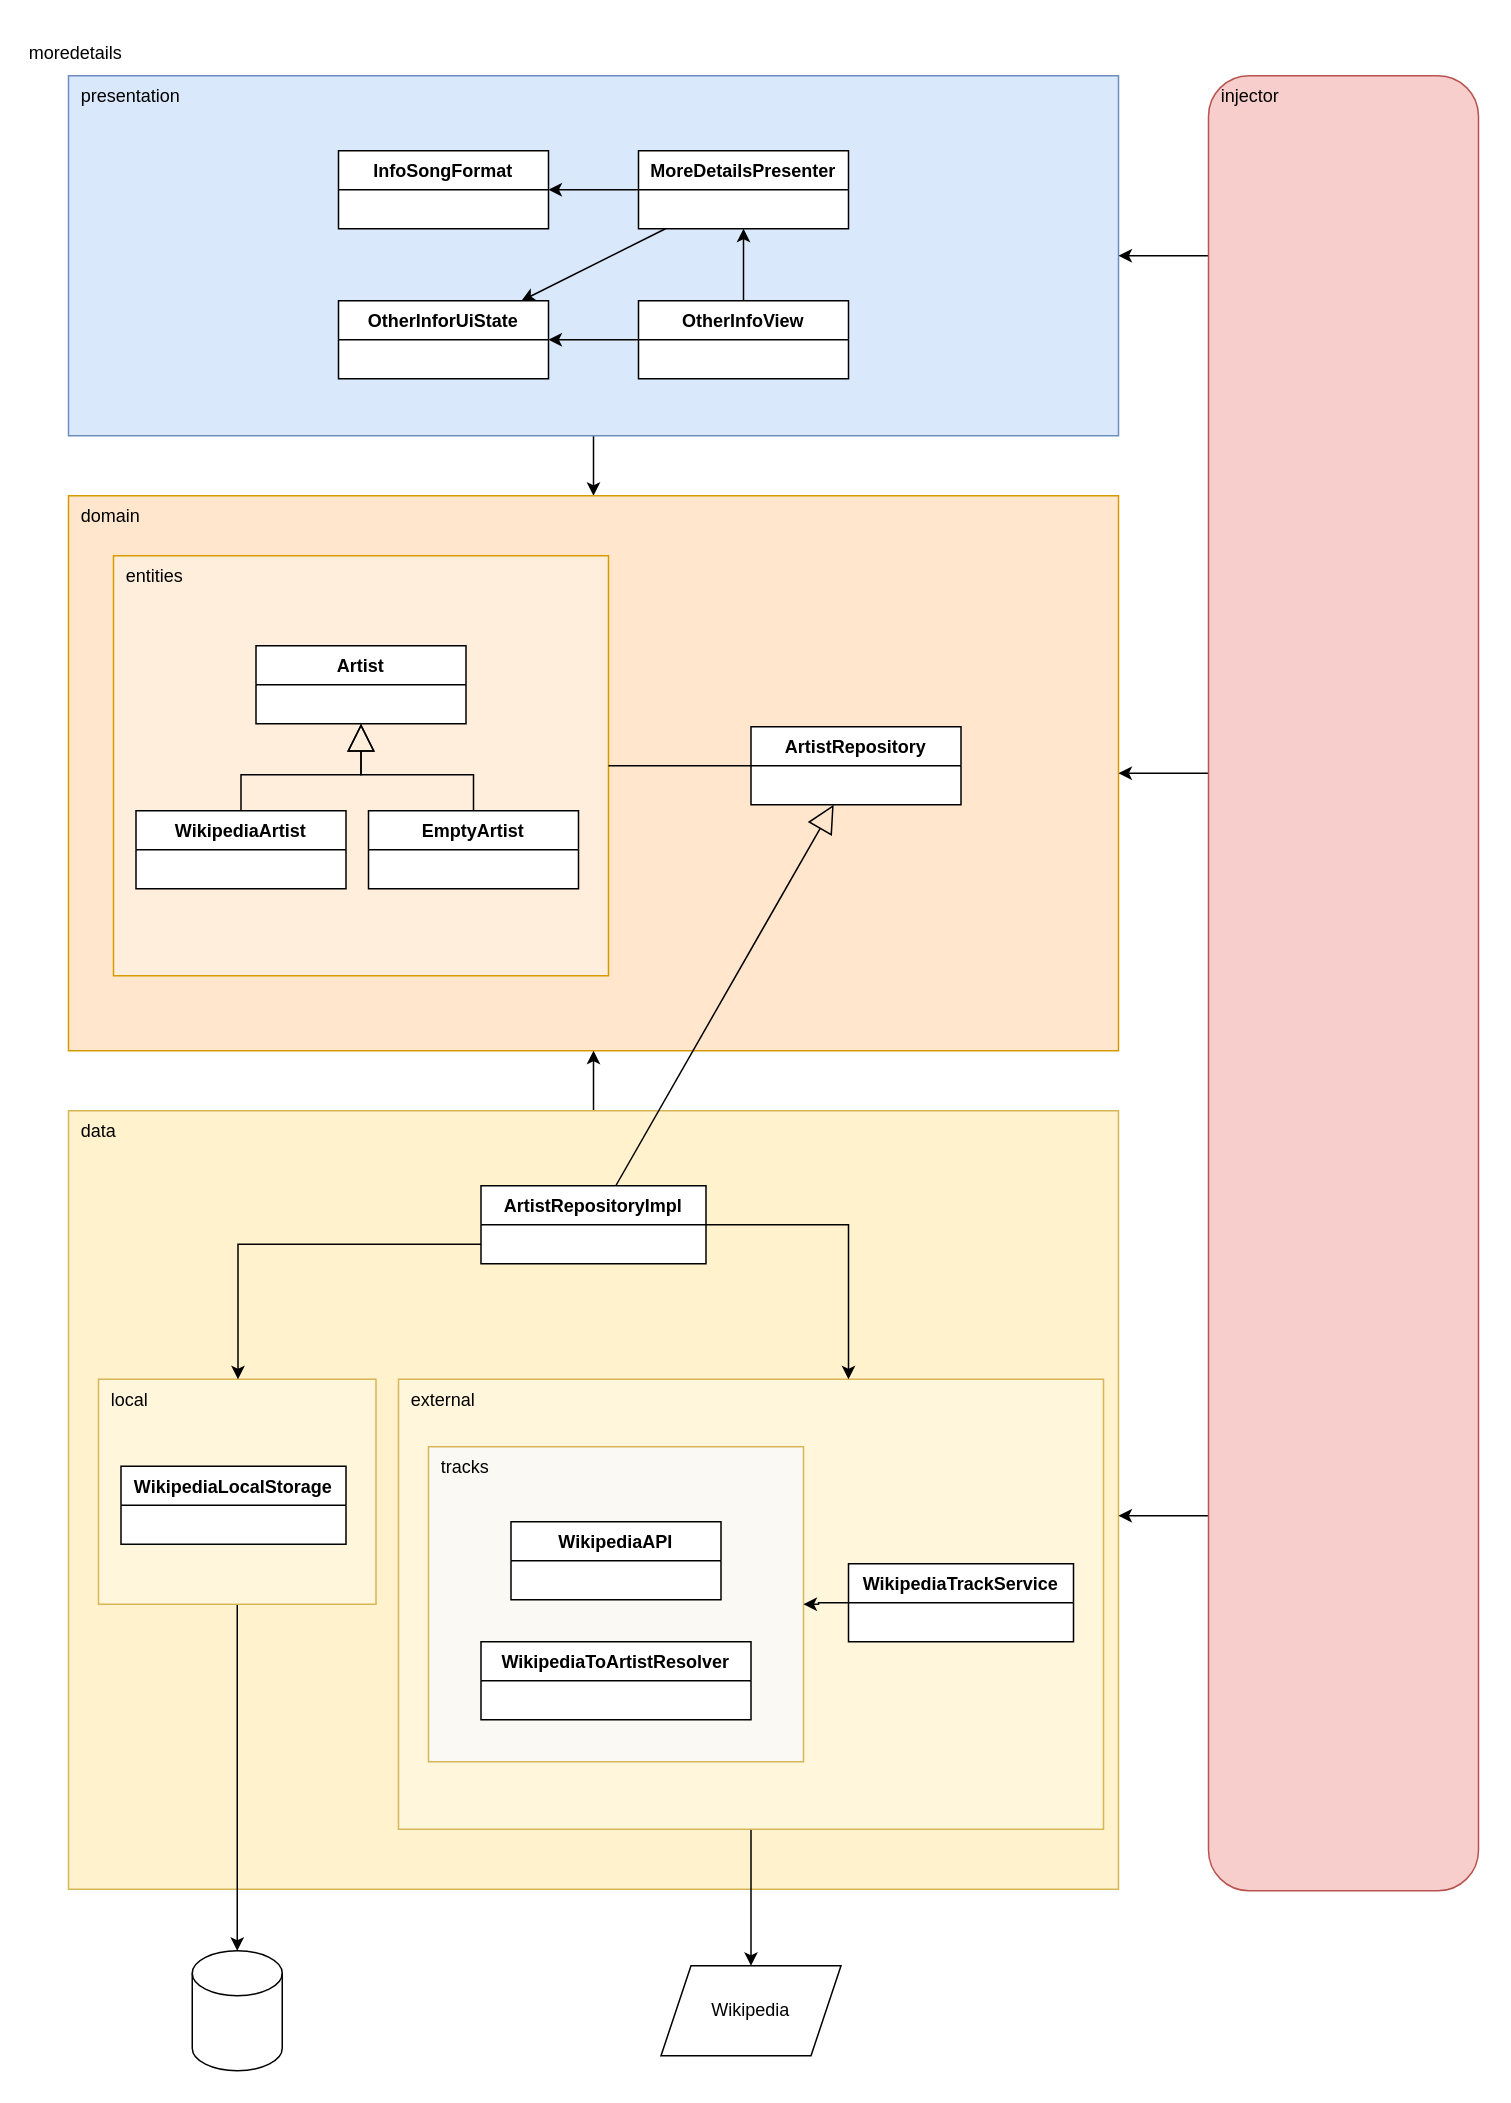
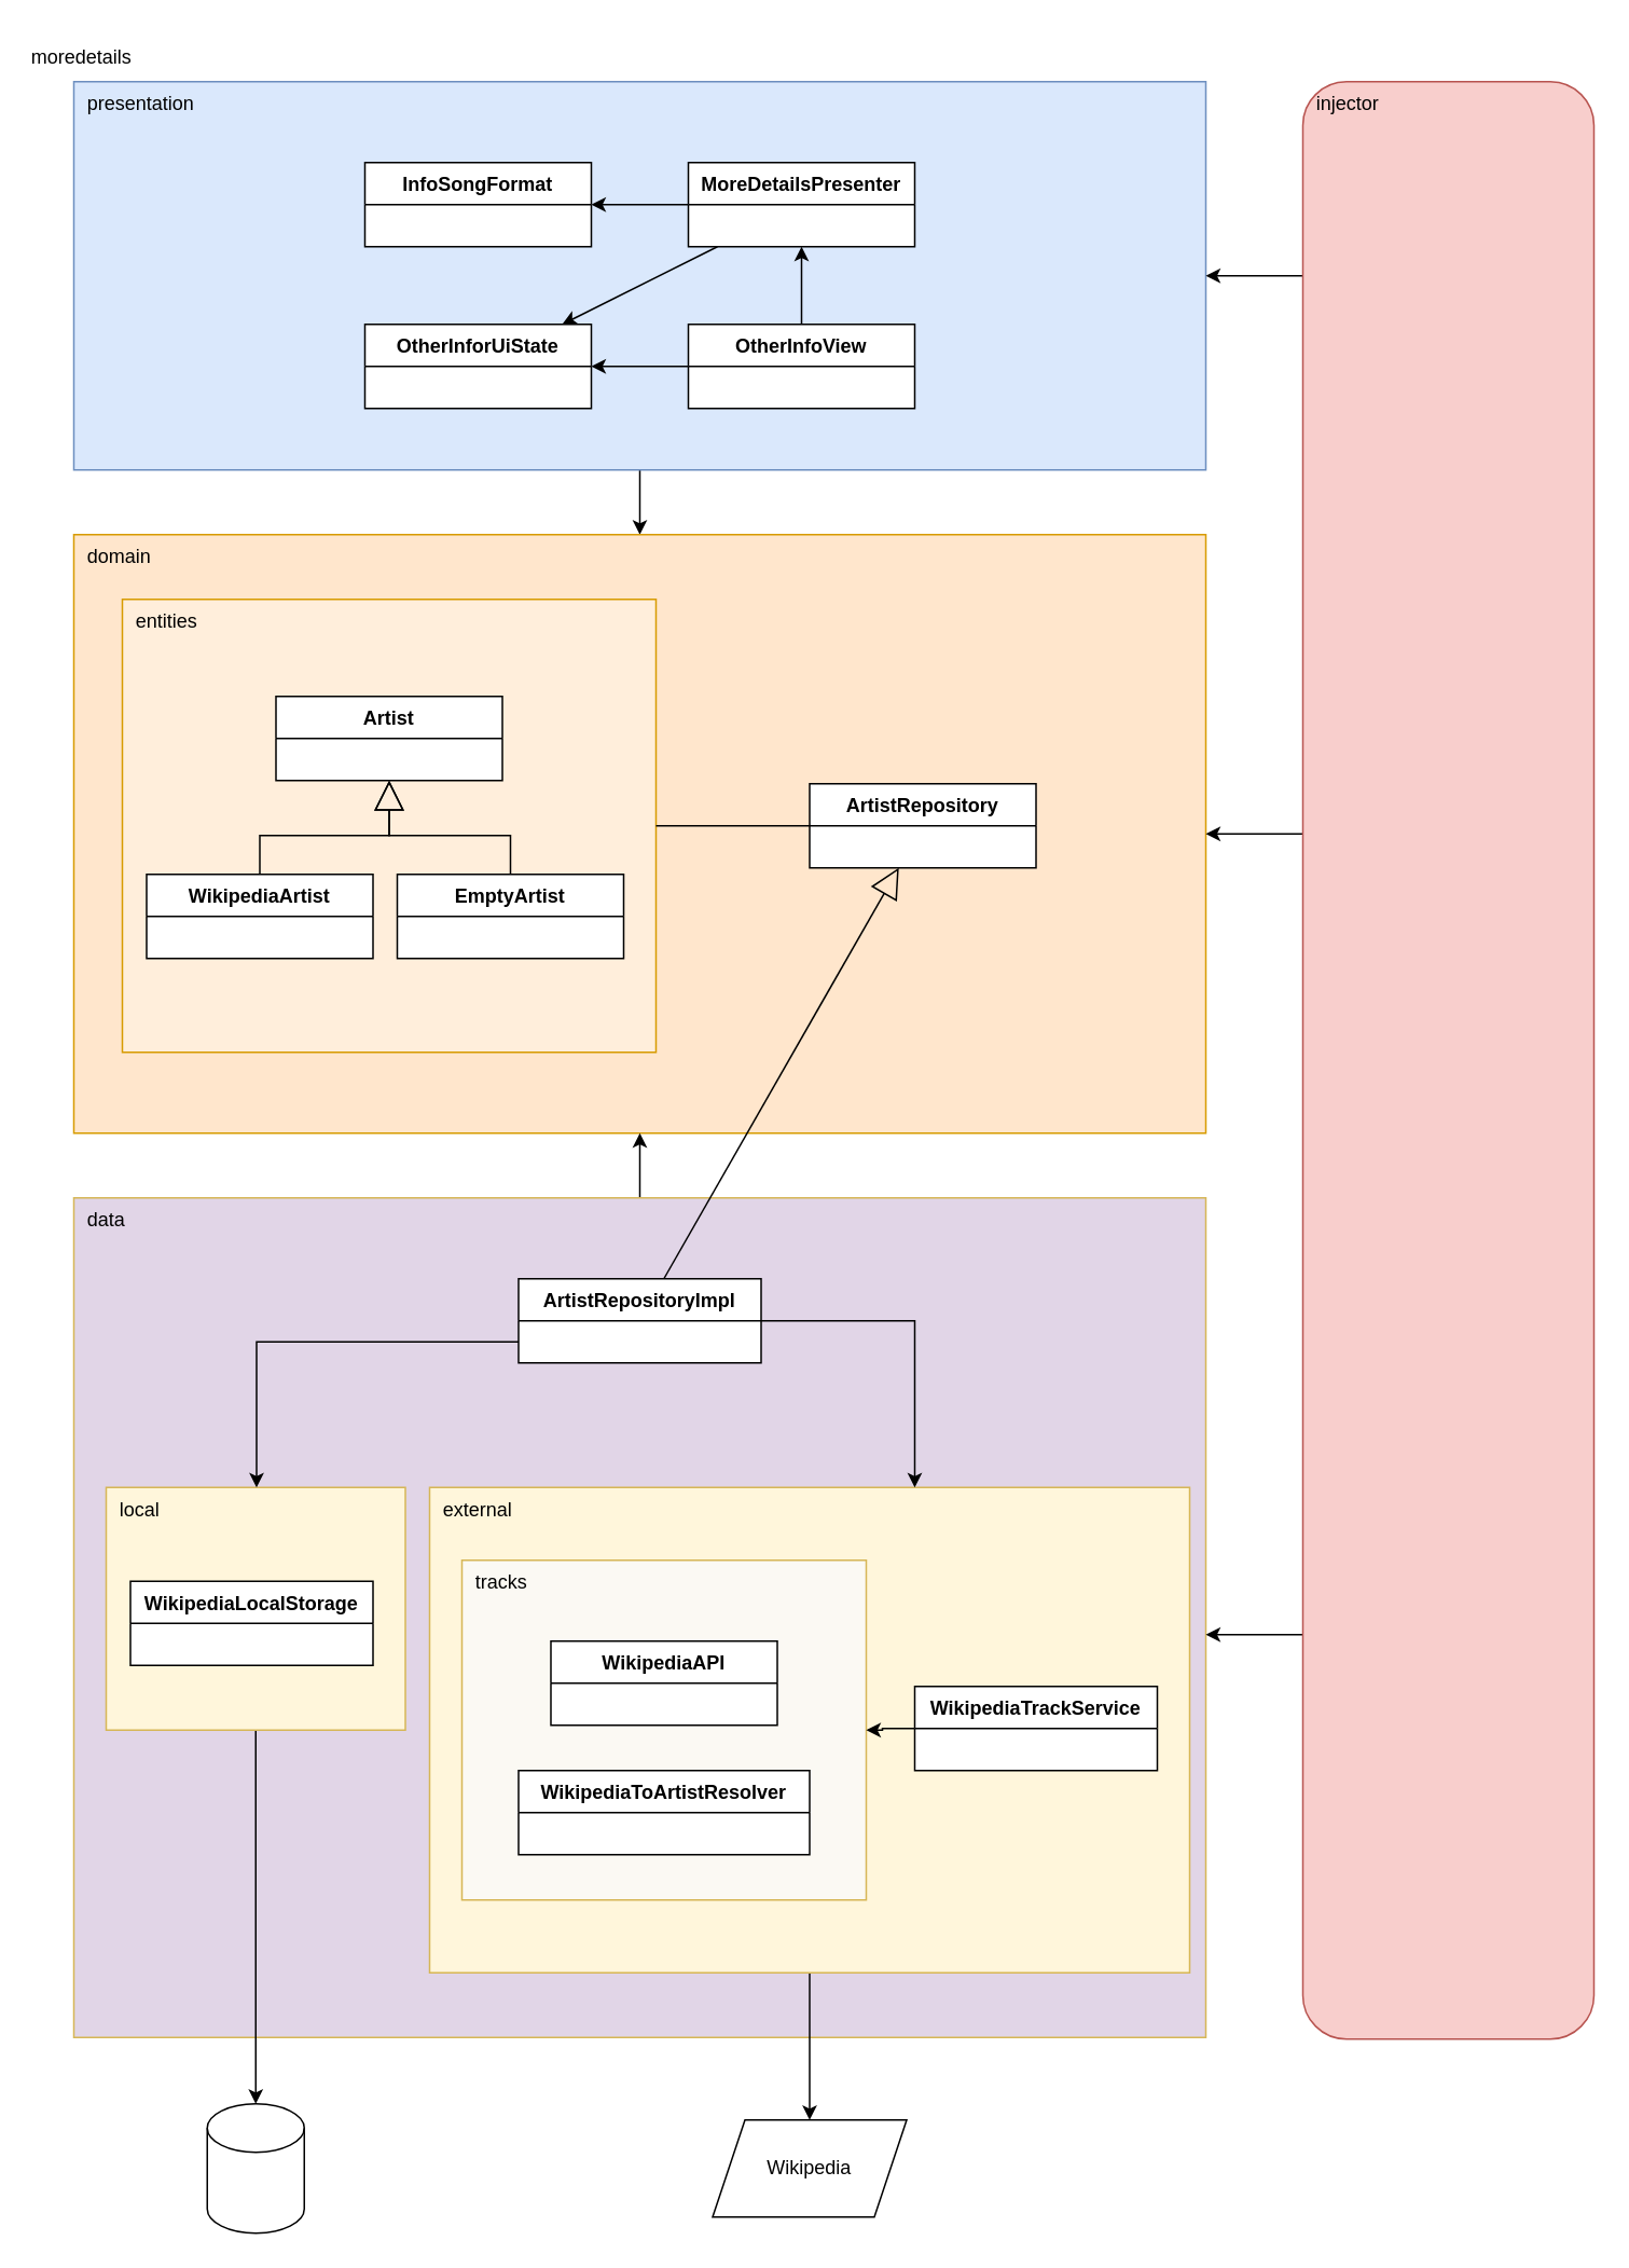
  <mxCell id="0" />
  <mxCell id="1" parent="0" />
  <mxCell id="2" style="edgeStyle=orthogonalEdgeStyle;rounded=0;orthogonalLoop=1;jettySize=auto;html=1;" edge="1" parent="1" source="3" target="4"><mxGeometry relative="1" as="geometry" /></mxCell>
  <mxCell id="3" value="&amp;nbsp; presentation" style="rounded=0;whiteSpace=wrap;html=1;align=left;verticalAlign=top;fillColor=#dae8fc;strokeColor=#6c8ebf;" vertex="1" parent="1"><mxGeometry x="45" y="50" width="700" height="240" as="geometry" /></mxCell>
  <mxCell id="4" value="&amp;nbsp; domain" style="rounded=0;whiteSpace=wrap;html=1;align=left;verticalAlign=top;fillColor=#ffe6cc;strokeColor=#d79b00;" vertex="1" parent="1"><mxGeometry x="45" y="330" width="700" height="370" as="geometry" /></mxCell>
  <mxCell id="5" style="edgeStyle=orthogonalEdgeStyle;rounded=0;orthogonalLoop=1;jettySize=auto;html=1;" edge="1" parent="1" source="6" target="4"><mxGeometry relative="1" as="geometry" /></mxCell>
- <mxCell id="6" value="&amp;nbsp; data" style="rounded=0;whiteSpace=wrap;html=1;align=left;verticalAlign=top;fillColor=#fff2cc;strokeColor=#d6b656;" vertex="1" parent="1"><mxGeometry x="45" y="740" width="700" height="519" as="geometry" /></mxCell>
+ <mxCell id="6" value="&amp;nbsp; data" style="rounded=0;whiteSpace=wrap;html=1;align=left;verticalAlign=top;fillColor=#e1d5e7;strokeColor=#d6b656;" vertex="1" parent="1"><mxGeometry x="45" y="740" width="700" height="519" as="geometry" /></mxCell>
  <mxCell id="7" value="moredetails" style="text;html=1;strokeColor=none;fillColor=none;align=center;verticalAlign=middle;whiteSpace=wrap;rounded=0;" vertex="1" parent="1"><mxGeometry x="20" y="20" width="60" height="30" as="geometry" /></mxCell>
  <mxCell id="8" style="edgeStyle=orthogonalEdgeStyle;rounded=0;orthogonalLoop=1;jettySize=auto;html=1;" edge="1" parent="1" source="9" target="39"><mxGeometry relative="1" as="geometry" /></mxCell>
  <mxCell id="9" value="&amp;nbsp; local" style="rounded=0;whiteSpace=wrap;html=1;align=left;verticalAlign=top;fillColor=#fff6db;strokeColor=#d6b656;" vertex="1" parent="1"><mxGeometry x="65" y="919" width="185" height="150" as="geometry" /></mxCell>
  <mxCell id="10" style="edgeStyle=orthogonalEdgeStyle;rounded=0;orthogonalLoop=1;jettySize=auto;html=1;" edge="1" parent="1" source="11" target="40"><mxGeometry relative="1" as="geometry" /></mxCell>
  <mxCell id="11" value="&amp;nbsp; external" style="rounded=0;whiteSpace=wrap;html=1;align=left;verticalAlign=top;fillColor=#fff6db;strokeColor=#d6b656;" vertex="1" parent="1"><mxGeometry x="265" y="919" width="470" height="300" as="geometry" /></mxCell>
  <mxCell id="12" value="&amp;nbsp; tracks" style="rounded=0;whiteSpace=wrap;html=1;align=left;verticalAlign=top;fillColor=#fbf9f3;strokeColor=#d6b656;" vertex="1" parent="1"><mxGeometry x="285" y="964" width="250" height="210" as="geometry" /></mxCell>
  <mxCell id="13" value="WikipediaAPI" style="swimlane;fontStyle=1;align=center;verticalAlign=top;childLayout=stackLayout;horizontal=1;startSize=26;horizontalStack=0;resizeParent=1;resizeParentMax=0;resizeLast=0;collapsible=1;marginBottom=0;whiteSpace=wrap;html=1;swimlaneFillColor=default;" vertex="1" parent="1"><mxGeometry x="340" y="1014" width="140" height="52" as="geometry" /></mxCell>
  <mxCell id="14" value="WikipediaToArtistResolver" style="swimlane;fontStyle=1;align=center;verticalAlign=top;childLayout=stackLayout;horizontal=1;startSize=26;horizontalStack=0;resizeParent=1;resizeParentMax=0;resizeLast=0;collapsible=1;marginBottom=0;whiteSpace=wrap;html=1;swimlaneFillColor=default;" vertex="1" parent="1"><mxGeometry x="320" y="1094" width="180" height="52" as="geometry" /></mxCell>
  <mxCell id="15" style="edgeStyle=orthogonalEdgeStyle;rounded=0;orthogonalLoop=1;jettySize=auto;html=1;" edge="1" parent="1" source="16" target="12"><mxGeometry relative="1" as="geometry" /></mxCell>
  <mxCell id="16" value="WikipediaTrackService" style="swimlane;fontStyle=1;align=center;verticalAlign=top;childLayout=stackLayout;horizontal=1;startSize=26;horizontalStack=0;resizeParent=1;resizeParentMax=0;resizeLast=0;collapsible=1;marginBottom=0;whiteSpace=wrap;html=1;labelBackgroundColor=none;rounded=0;shadow=0;glass=0;gradientColor=none;swimlaneFillColor=default;" vertex="1" parent="1"><mxGeometry x="565" y="1042" width="150" height="52" as="geometry" /></mxCell>
  <mxCell id="17" value="WikipediaLocalStorage" style="swimlane;fontStyle=1;align=center;verticalAlign=top;childLayout=stackLayout;horizontal=1;startSize=26;horizontalStack=0;resizeParent=1;resizeParentMax=0;resizeLast=0;collapsible=1;marginBottom=0;whiteSpace=wrap;html=1;swimlaneFillColor=default;" vertex="1" parent="1"><mxGeometry x="80" y="977" width="150" height="52" as="geometry" /></mxCell>
  <mxCell id="18" value="&amp;nbsp; entities" style="rounded=0;whiteSpace=wrap;html=1;align=left;verticalAlign=top;fillColor=#ffeedb;strokeColor=#d79b00;" vertex="1" parent="1"><mxGeometry x="75" y="370" width="330" height="280" as="geometry" /></mxCell>
  <mxCell id="19" style="edgeStyle=orthogonalEdgeStyle;rounded=0;orthogonalLoop=1;jettySize=auto;html=1;endArrow=block;endFill=0;endSize=16;" edge="1" parent="1" source="20" target="41"><mxGeometry relative="1" as="geometry" /></mxCell>
  <mxCell id="20" value="WikipediaArtist" style="swimlane;fontStyle=1;align=center;verticalAlign=top;childLayout=stackLayout;horizontal=1;startSize=26;horizontalStack=0;resizeParent=1;resizeParentMax=0;resizeLast=0;collapsible=1;marginBottom=0;whiteSpace=wrap;html=1;swimlaneFillColor=default;" vertex="1" parent="1"><mxGeometry x="90" y="540" width="140" height="52" as="geometry" /></mxCell>
  <mxCell id="21" style="edgeStyle=orthogonalEdgeStyle;rounded=0;orthogonalLoop=1;jettySize=auto;html=1;endArrow=none;" edge="1" parent="1" source="22" target="18"><mxGeometry relative="1" as="geometry" /></mxCell>
  <mxCell id="22" value="ArtistRepository" style="swimlane;fontStyle=1;align=center;verticalAlign=top;childLayout=stackLayout;horizontal=1;startSize=26;horizontalStack=0;resizeParent=1;resizeParentMax=0;resizeLast=0;collapsible=1;marginBottom=0;whiteSpace=wrap;html=1;swimlaneFillColor=default;" vertex="1" parent="1"><mxGeometry x="500" y="484" width="140" height="52" as="geometry" /></mxCell>
  <mxCell id="23" value="InfoSongFormat" style="swimlane;fontStyle=1;align=center;verticalAlign=top;childLayout=stackLayout;horizontal=1;startSize=26;horizontalStack=0;resizeParent=1;resizeParentMax=0;resizeLast=0;collapsible=1;marginBottom=0;whiteSpace=wrap;html=1;swimlaneFillColor=default;" vertex="1" parent="1"><mxGeometry x="225" y="100" width="140" height="52" as="geometry" /></mxCell>
  <mxCell id="24" style="edgeStyle=orthogonalEdgeStyle;rounded=0;orthogonalLoop=1;jettySize=auto;html=1;" edge="1" parent="1" source="26" target="23"><mxGeometry relative="1" as="geometry" /></mxCell>
  <mxCell id="25" style="rounded=0;orthogonalLoop=1;jettySize=auto;html=1;" edge="1" parent="1" source="26" target="27"><mxGeometry relative="1" as="geometry" /></mxCell>
  <mxCell id="26" value="MoreDetailsPresenter" style="swimlane;fontStyle=1;align=center;verticalAlign=top;childLayout=stackLayout;horizontal=1;startSize=26;horizontalStack=0;resizeParent=1;resizeParentMax=0;resizeLast=0;collapsible=1;marginBottom=0;whiteSpace=wrap;html=1;swimlaneFillColor=default;" vertex="1" parent="1"><mxGeometry x="425" y="100" width="140" height="52" as="geometry" /></mxCell>
  <mxCell id="27" value="OtherInforUiState" style="swimlane;fontStyle=1;align=center;verticalAlign=top;childLayout=stackLayout;horizontal=1;startSize=26;horizontalStack=0;resizeParent=1;resizeParentMax=0;resizeLast=0;collapsible=1;marginBottom=0;whiteSpace=wrap;html=1;swimlaneFillColor=default;" vertex="1" parent="1"><mxGeometry x="225" y="200" width="140" height="52" as="geometry" /></mxCell>
  <mxCell id="28" style="edgeStyle=orthogonalEdgeStyle;rounded=0;orthogonalLoop=1;jettySize=auto;html=1;" edge="1" parent="1" source="30" target="26"><mxGeometry relative="1" as="geometry" /></mxCell>
  <mxCell id="29" style="edgeStyle=orthogonalEdgeStyle;rounded=0;orthogonalLoop=1;jettySize=auto;html=1;" edge="1" parent="1" source="30" target="27"><mxGeometry relative="1" as="geometry" /></mxCell>
  <mxCell id="30" value="OtherInfoView" style="swimlane;fontStyle=1;align=center;verticalAlign=top;childLayout=stackLayout;horizontal=1;startSize=26;horizontalStack=0;resizeParent=1;resizeParentMax=0;resizeLast=0;collapsible=1;marginBottom=0;whiteSpace=wrap;html=1;swimlaneFillColor=default;" vertex="1" parent="1"><mxGeometry x="425" y="200" width="140" height="52" as="geometry" /></mxCell>
  <mxCell id="31" style="rounded=0;orthogonalLoop=1;jettySize=auto;html=1;endArrow=block;endFill=0;startSize=6;endSize=16;" edge="1" parent="1" source="34" target="22"><mxGeometry relative="1" as="geometry" /></mxCell>
  <mxCell id="32" style="edgeStyle=orthogonalEdgeStyle;rounded=0;orthogonalLoop=1;jettySize=auto;html=1;" edge="1" parent="1" source="34" target="11"><mxGeometry relative="1" as="geometry"><Array as="points"><mxPoint x="565" y="816" /></Array></mxGeometry></mxCell>
  <mxCell id="33" style="edgeStyle=orthogonalEdgeStyle;rounded=0;orthogonalLoop=1;jettySize=auto;html=1;" edge="1" parent="1" source="34" target="9"><mxGeometry relative="1" as="geometry"><Array as="points"><mxPoint x="158" y="829" /></Array></mxGeometry></mxCell>
  <mxCell id="34" value="ArtistRepositoryImpl" style="swimlane;fontStyle=1;align=center;verticalAlign=top;childLayout=stackLayout;horizontal=1;startSize=26;horizontalStack=0;resizeParent=1;resizeParentMax=0;resizeLast=0;collapsible=1;marginBottom=0;whiteSpace=wrap;html=1;swimlaneFillColor=default;" vertex="1" parent="1"><mxGeometry x="320" y="790" width="150" height="52" as="geometry" /></mxCell>
  <mxCell id="35" style="edgeStyle=orthogonalEdgeStyle;rounded=0;orthogonalLoop=1;jettySize=auto;html=1;" edge="1" parent="1" source="38" target="3"><mxGeometry relative="1" as="geometry"><Array as="points"><mxPoint x="775" y="170" /><mxPoint x="775" y="170" /></Array></mxGeometry></mxCell>
  <mxCell id="36" style="edgeStyle=orthogonalEdgeStyle;rounded=0;orthogonalLoop=1;jettySize=auto;html=1;" edge="1" parent="1" source="38" target="4"><mxGeometry relative="1" as="geometry"><Array as="points"><mxPoint x="785" y="515" /><mxPoint x="785" y="515" /></Array></mxGeometry></mxCell>
  <mxCell id="37" style="edgeStyle=orthogonalEdgeStyle;rounded=0;orthogonalLoop=1;jettySize=auto;html=1;" edge="1" parent="1" source="38" target="6"><mxGeometry relative="1" as="geometry"><Array as="points"><mxPoint x="775" y="1010" /><mxPoint x="775" y="1010" /></Array></mxGeometry></mxCell>
  <mxCell id="38" value="&amp;nbsp; injector" style="whiteSpace=wrap;html=1;align=left;verticalAlign=top;fillColor=#f8cecc;strokeColor=#b85450;rounded=1;" vertex="1" parent="1"><mxGeometry x="805" y="50" width="180" height="1210" as="geometry" /></mxCell>
  <mxCell id="39" value="" style="shape=cylinder3;whiteSpace=wrap;html=1;boundedLbl=1;backgroundOutline=1;size=15;" vertex="1" parent="1"><mxGeometry x="127.5" y="1300" width="60" height="80" as="geometry" /></mxCell>
  <mxCell id="40" value="Wikipedia" style="shape=parallelogram;perimeter=parallelogramPerimeter;whiteSpace=wrap;html=1;fixedSize=1;" vertex="1" parent="1"><mxGeometry x="440" y="1310" width="120" height="60" as="geometry" /></mxCell>
  <mxCell id="41" value="Artist" style="swimlane;fontStyle=1;align=center;verticalAlign=top;childLayout=stackLayout;horizontal=1;startSize=26;horizontalStack=0;resizeParent=1;resizeParentMax=0;resizeLast=0;collapsible=1;marginBottom=0;whiteSpace=wrap;html=1;swimlaneFillColor=default;" vertex="1" parent="1"><mxGeometry x="170" y="430" width="140" height="52" as="geometry" /></mxCell>
  <mxCell id="42" style="edgeStyle=orthogonalEdgeStyle;rounded=0;orthogonalLoop=1;jettySize=auto;html=1;endArrow=block;endFill=0;endSize=16;" edge="1" parent="1" source="43" target="41"><mxGeometry relative="1" as="geometry" /></mxCell>
  <mxCell id="43" value="EmptyArtist" style="swimlane;fontStyle=1;align=center;verticalAlign=top;childLayout=stackLayout;horizontal=1;startSize=26;horizontalStack=0;resizeParent=1;resizeParentMax=0;resizeLast=0;collapsible=1;marginBottom=0;whiteSpace=wrap;html=1;swimlaneFillColor=default;" vertex="1" parent="1"><mxGeometry x="245" y="540" width="140" height="52" as="geometry" /></mxCell>
